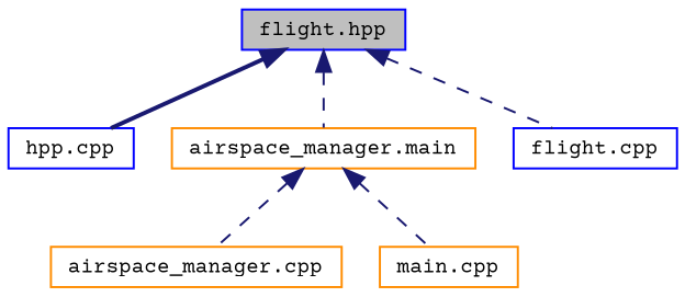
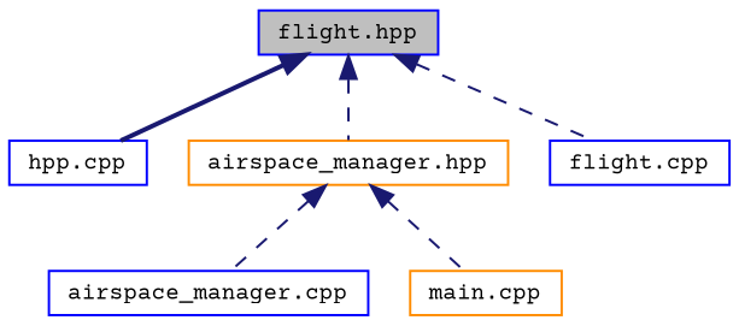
  digraph {
    fontname="Courier Prime"
    node [color=blue fontname="Courier Prime" fontsize=10 shape=record]
    edge [color=midnightblue dir=back fontname="Courier Prime" fontsize=10 labelfontname=Helvetica labelfontsize=10 style=dashed]
    n1 [fillcolor=grey75 fontcolor=black height=0.2 label="flight.hpp" style=filled width=0.4]
    n2 [height=0.2 label="hpp.cpp" width=0.4]
-   n3 [color=darkorange height=0.2 label="airspace_manager.main" width=0.4]
+   n3 [color=darkorange height=0.2 label="airspace_manager.hpp" width=0.4]
    n4 [height=0.2 label="flight.cpp" width=0.4]
-   n5 [color=darkorange height=0.2 label="airspace_manager.cpp" width=0.4]
+   n5 [height=0.2 label="airspace_manager.cpp" width=0.4]
    n6 [color=darkorange height=0.2 label="main.cpp" width=0.4]
    n1 -> n2 [style=bold]
    n1 -> n3
    n1 -> n4
    n3 -> n5
    n3 -> n6
  }
